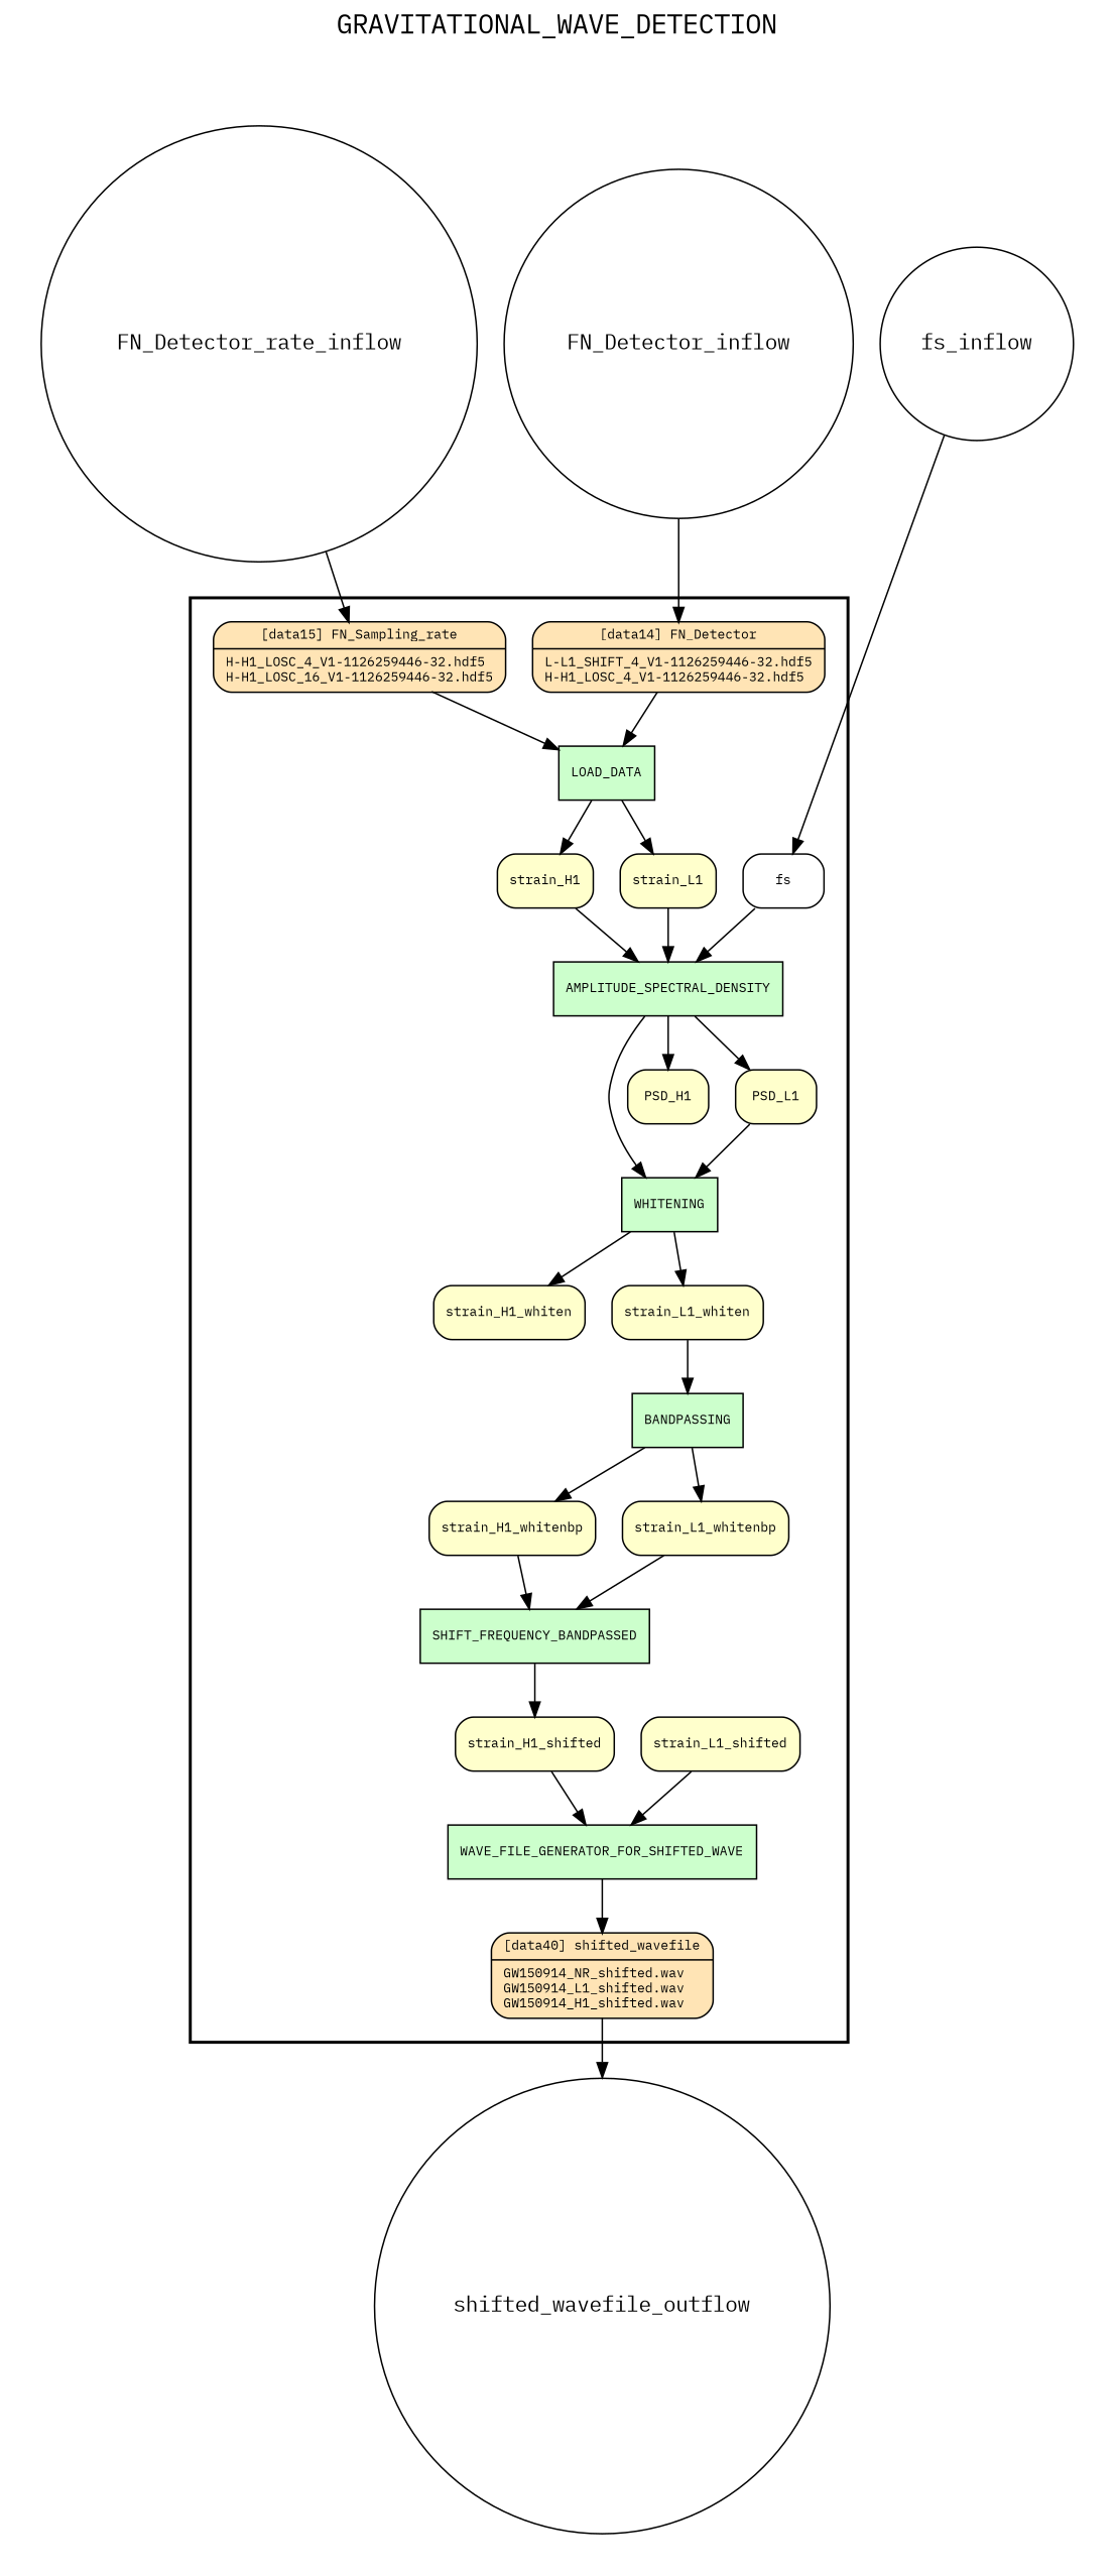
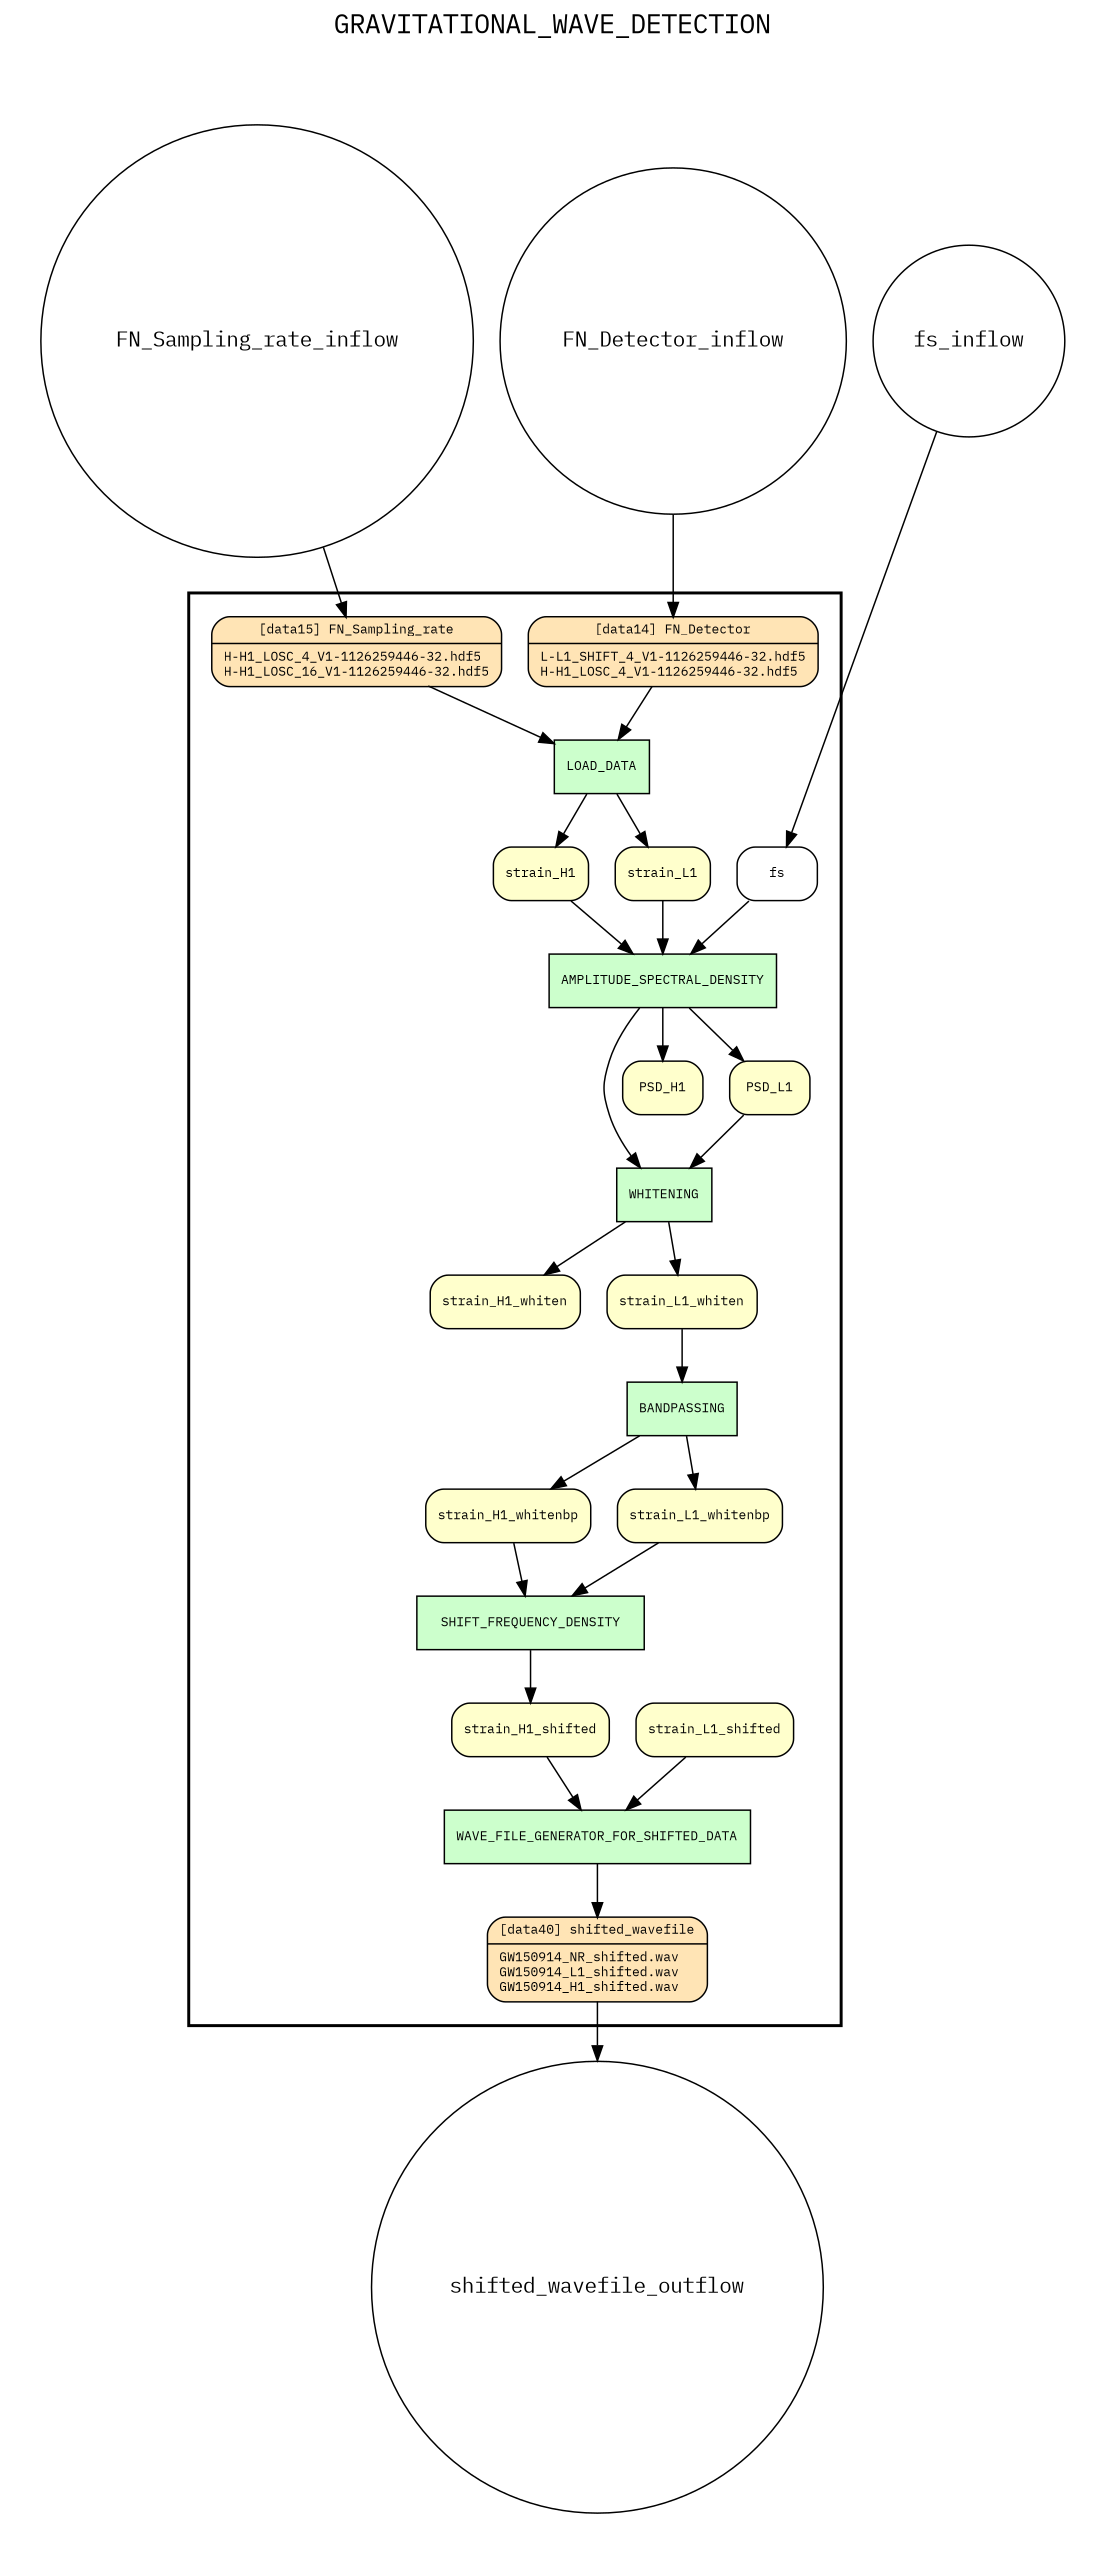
  digraph {
    fontname="IBM Plex Mono"
    fontsize=18
    label=GRAVITATIONAL_WAVE_DETECTION
    labelloc=t
    rankdir=TB
    node [fillcolor="#FFFFCC" fontname="IBM Plex Mono" fontsize=9 peripheries=1 shape=box style="rounded,filled"]
    edge [fontname="IBM Plex Mono"]
-   SHIFT_FREQUENCY_BANDPASSED [fillcolor="#CCFFCC" style=filled]
+   SHIFT_FREQUENCY_BANDPASSED [fillcolor="#CCFFCC" style=filled label=SHIFT_FREQUENCY_DENSITY]
    BANDPASSING [fillcolor="#CCFFCC" style=filled]
    WHITENING [fillcolor="#CCFFCC" style=filled]
    AMPLITUDE_SPECTRAL_DENSITY [fillcolor="#CCFFCC" style=filled]
    LOAD_DATA [fillcolor="#CCFFCC" style=filled]
-   WAVE_FILE_GENERATOR_FOR_SHIFTED_DATA [fillcolor="#CCFFCC" style=filled label=WAVE_FILE_GENERATOR_FOR_SHIFTED_WAVE]
+   WAVE_FILE_GENERATOR_FOR_SHIFTED_DATA [fillcolor="#CCFFCC" style=filled]
    strain_H1
    strain_L1
    PSD_H1
    PSD_L1
    strain_H1_whiten
    strain_L1_whiten
    strain_H1_whitenbp
    strain_L1_whitenbp
    strain_H1_shifted
    strain_L1_shifted
    n17 [fillcolor="#FFE4B5" label="{<f0> [data14] FN_Detector |<f1>L-L1_SHIFT_4_V1-1126259446-32.hdf5\lH-H1_LOSC_4_V1-1126259446-32.hdf5\l}" rankdir=LR shape=record]
    n18 [fillcolor="#FFE4B5" label="{<f0> [data15] FN_Sampling_rate |<f1>H-H1_LOSC_4_V1-1126259446-32.hdf5\lH-H1_LOSC_16_V1-1126259446-32.hdf5\l}" rankdir=LR shape=record]
    n19 [fillcolor="#FFE4B5" label="{<f0> [data40] shifted_wavefile |<f1>GW150914_NR_shifted.wav\lGW150914_L1_shifted.wav\lGW150914_H1_shifted.wav\l}" rankdir=LR shape=record]
    fs [fillcolor="#FFFFFF"]
    fs_inflow [fillcolor="#FFFFFF" shape=circle width=0.2 fontsize="" style=""]
    FN_Detector_inflow [fillcolor="#FFFFFF" shape=circle width=0.2 fontsize="" style=""]
-   FN_Sampling_rate_inflow [fillcolor="#FFFFFF" shape=circle width=0.2 label=FN_Detector_rate_inflow fontsize="" style=""]
+   FN_Sampling_rate_inflow [fillcolor="#FFFFFF" shape=circle width=0.2 fontsize="" style=""]
    shifted_wavefile_outflow [fillcolor="#FFFFFF" shape=circle width=0.2 fontsize="" style=""]
    subgraph cluster_1 {
      color=black
      label=""
      penwidth=2
      subgraph cluster_2 {
        color=white
        label=""
        penwidth=2
        SHIFT_FREQUENCY_BANDPASSED
        BANDPASSING
        WHITENING
        AMPLITUDE_SPECTRAL_DENSITY
        LOAD_DATA
        WAVE_FILE_GENERATOR_FOR_SHIFTED_DATA
        strain_H1
        strain_L1
        PSD_H1
        PSD_L1
        strain_H1_whiten
        strain_L1_whiten
        strain_H1_whitenbp
        strain_L1_whitenbp
        strain_H1_shifted
        strain_L1_shifted
        n17
        n18
        n19
        fs
      }
    }
    subgraph cluster_3 {
      color=white
      label=""
      penwidth=2
      subgraph cluster_4 {
        color=white
        label=""
        penwidth=2
        fs_inflow
        FN_Detector_inflow
        FN_Sampling_rate_inflow
      }
    }
    subgraph cluster_5 {
      color=white
      label=""
      penwidth=2
      subgraph cluster_6 {
        color=white
        label=""
        penwidth=2
        shifted_wavefile_outflow
      }
    }
    SHIFT_FREQUENCY_BANDPASSED -> strain_H1_shifted
    BANDPASSING -> strain_H1_whitenbp
    BANDPASSING -> strain_L1_whitenbp
    WHITENING -> strain_H1_whiten
    WHITENING -> strain_L1_whiten
    AMPLITUDE_SPECTRAL_DENSITY -> WHITENING
    AMPLITUDE_SPECTRAL_DENSITY -> PSD_H1
    AMPLITUDE_SPECTRAL_DENSITY -> PSD_L1
    LOAD_DATA -> strain_H1
    LOAD_DATA -> strain_L1
    WAVE_FILE_GENERATOR_FOR_SHIFTED_DATA -> n19
    strain_H1 -> AMPLITUDE_SPECTRAL_DENSITY
    strain_L1 -> AMPLITUDE_SPECTRAL_DENSITY
    PSD_L1 -> WHITENING
    strain_L1_whiten -> BANDPASSING
    strain_H1_whitenbp -> SHIFT_FREQUENCY_BANDPASSED
    strain_L1_whitenbp -> SHIFT_FREQUENCY_BANDPASSED
    strain_H1_shifted -> WAVE_FILE_GENERATOR_FOR_SHIFTED_DATA
    strain_L1_shifted -> WAVE_FILE_GENERATOR_FOR_SHIFTED_DATA
    n17 -> LOAD_DATA
    n18 -> LOAD_DATA
    n19 -> shifted_wavefile_outflow
    fs -> AMPLITUDE_SPECTRAL_DENSITY
    fs_inflow -> fs
    FN_Detector_inflow -> n17
    FN_Sampling_rate_inflow -> n18
  }
